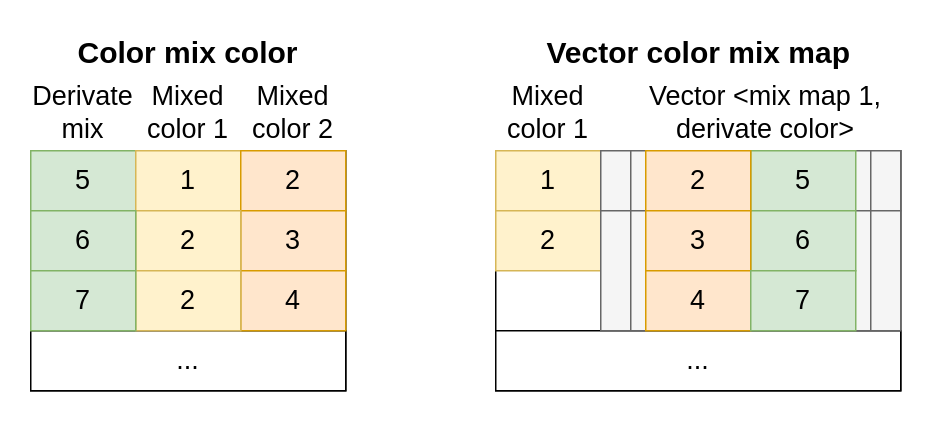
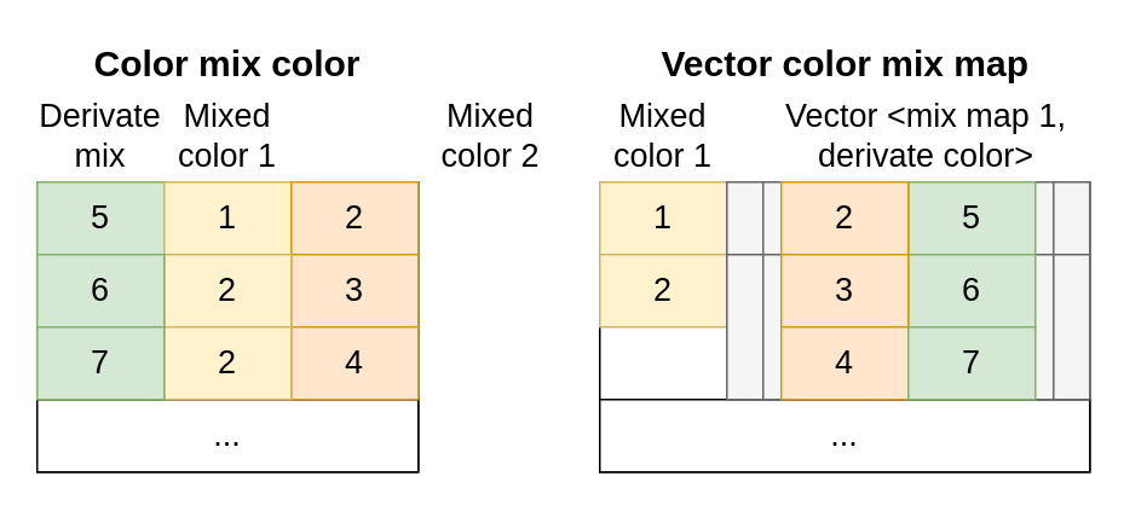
  <mxCell id="0" />
  <mxCell id="1" parent="0" />
  <mxCell id="2" value="" style="rounded=0;whiteSpace=wrap;html=1;" parent="1" vertex="1"><mxGeometry x="20" y="100" width="210" height="160" as="geometry" /></mxCell>
  <mxCell id="3" value="5" style="rounded=0;whiteSpace=wrap;html=1;fontSize=18;fillColor=#d5e8d4;strokeColor=#82b366;" parent="1" vertex="1"><mxGeometry x="20" y="100" width="70" height="40" as="geometry" /></mxCell>
  <mxCell id="4" value="1" style="rounded=0;whiteSpace=wrap;html=1;fontSize=18;fillColor=#fff2cc;strokeColor=#d6b656;" parent="1" vertex="1"><mxGeometry x="90" y="100" width="70" height="40" as="geometry" /></mxCell>
  <mxCell id="5" value="2" style="rounded=0;whiteSpace=wrap;html=1;fontSize=18;fillColor=#ffe6cc;strokeColor=#d79b00;" parent="1" vertex="1"><mxGeometry x="160" y="100" width="70" height="40" as="geometry" /></mxCell>
  <mxCell id="6" value="3" style="rounded=0;whiteSpace=wrap;html=1;fontSize=18;fillColor=#ffe6cc;strokeColor=#d79b00;" parent="1" vertex="1"><mxGeometry x="160" y="140" width="70" height="40" as="geometry" /></mxCell>
  <mxCell id="7" value="2" style="rounded=0;whiteSpace=wrap;html=1;fontSize=18;fillColor=#fff2cc;strokeColor=#d6b656;" parent="1" vertex="1"><mxGeometry x="90" y="140" width="70" height="40" as="geometry" /></mxCell>
  <mxCell id="8" value="6" style="rounded=0;whiteSpace=wrap;html=1;fontSize=18;fillColor=#d5e8d4;strokeColor=#82b366;" parent="1" vertex="1"><mxGeometry x="20" y="140" width="70" height="40" as="geometry" /></mxCell>
  <mxCell id="9" value="..." style="rounded=0;whiteSpace=wrap;html=1;fontSize=18;" parent="1" vertex="1"><mxGeometry x="20" y="220" width="210" height="40" as="geometry" /></mxCell>
  <mxCell id="10" value="Derivate&lt;br&gt;mix" style="text;html=1;strokeColor=none;fillColor=none;align=center;verticalAlign=middle;whiteSpace=wrap;rounded=0;fontSize=18;" parent="1" vertex="1"><mxGeometry x="25" y="60" width="60" height="30" as="geometry" /></mxCell>
  <mxCell id="11" value="Mixed&lt;br&gt;color 1" style="text;html=1;strokeColor=none;fillColor=none;align=center;verticalAlign=middle;whiteSpace=wrap;rounded=0;fontSize=18;" parent="1" vertex="1"><mxGeometry x="95" y="60" width="60" height="30" as="geometry" /></mxCell>
- <mxCell id="12" value="Mixed&lt;br&gt;color 2" style="text;html=1;strokeColor=none;fillColor=none;align=center;verticalAlign=middle;whiteSpace=wrap;rounded=0;fontSize=18;" parent="1" vertex="1"><mxGeometry x="165" y="60" width="60" height="30" as="geometry" /></mxCell>
+ <mxCell id="12" value="Mixed&lt;br&gt;color 2" style="text;html=1;strokeColor=none;fillColor=none;align=center;verticalAlign=middle;whiteSpace=wrap;rounded=0;fontSize=18;" parent="1" vertex="1"><mxGeometry x="240" y="60" width="60" height="30" as="geometry" /></mxCell>
  <mxCell id="13" value="&lt;b&gt;&lt;font style=&quot;font-size: 20px;&quot;&gt;Color mix color&lt;/font&gt;&lt;/b&gt;" style="text;html=1;strokeColor=none;fillColor=none;align=center;verticalAlign=middle;whiteSpace=wrap;rounded=0;fontSize=18;" parent="1" vertex="1"><mxGeometry x="20" y="20" width="210" height="30" as="geometry" /></mxCell>
  <mxCell id="14" value="" style="rounded=0;whiteSpace=wrap;html=1;" parent="1" vertex="1"><mxGeometry x="330" y="100" width="270" height="160" as="geometry" /></mxCell>
  <mxCell id="15" value="1" style="rounded=0;whiteSpace=wrap;html=1;fontSize=18;fillColor=#fff2cc;strokeColor=#d6b656;" parent="1" vertex="1"><mxGeometry x="330" y="100" width="70" height="40" as="geometry" /></mxCell>
  <mxCell id="16" value="..." style="rounded=0;whiteSpace=wrap;html=1;fontSize=18;" parent="1" vertex="1"><mxGeometry x="330" y="220" width="270" height="40" as="geometry" /></mxCell>
  <mxCell id="17" value="Mixed&lt;br&gt;color 1" style="text;html=1;strokeColor=none;fillColor=none;align=center;verticalAlign=middle;whiteSpace=wrap;rounded=0;fontSize=18;" parent="1" vertex="1"><mxGeometry x="335" y="60" width="60" height="30" as="geometry" /></mxCell>
  <mxCell id="18" value="&lt;b&gt;&lt;font style=&quot;font-size: 20px;&quot;&gt;Vector color mix map&lt;/font&gt;&lt;/b&gt;" style="text;html=1;strokeColor=none;fillColor=none;align=center;verticalAlign=middle;whiteSpace=wrap;rounded=0;fontSize=18;" parent="1" vertex="1"><mxGeometry x="352.5" y="20" width="225" height="30" as="geometry" /></mxCell>
  <mxCell id="19" value="2" style="rounded=0;whiteSpace=wrap;html=1;fontSize=18;fillColor=#fff2cc;strokeColor=#d6b656;" parent="1" vertex="1"><mxGeometry x="330" y="140" width="70" height="40" as="geometry" /></mxCell>
  <mxCell id="20" value="4" style="rounded=0;whiteSpace=wrap;html=1;fontSize=18;fillColor=#ffe6cc;strokeColor=#d79b00;" parent="1" vertex="1"><mxGeometry x="160" y="180" width="70" height="40" as="geometry" /></mxCell>
  <mxCell id="21" value="2" style="rounded=0;whiteSpace=wrap;html=1;fontSize=18;fillColor=#fff2cc;strokeColor=#d6b656;" parent="1" vertex="1"><mxGeometry x="90" y="180" width="70" height="40" as="geometry" /></mxCell>
  <mxCell id="22" value="7" style="rounded=0;whiteSpace=wrap;html=1;fontSize=18;fillColor=#d5e8d4;strokeColor=#82b366;" parent="1" vertex="1"><mxGeometry x="20" y="180" width="70" height="40" as="geometry" /></mxCell>
  <mxCell id="23" value="" style="shape=process;whiteSpace=wrap;html=1;backgroundOutline=1;fontSize=20;fillColor=#f5f5f5;fontColor=#333333;strokeColor=#666666;" parent="1" vertex="1"><mxGeometry x="400" y="100" width="200" height="40" as="geometry" /></mxCell>
  <mxCell id="24" value="5" style="rounded=0;whiteSpace=wrap;html=1;fontSize=18;fillColor=#d5e8d4;strokeColor=#82b366;" parent="1" vertex="1"><mxGeometry x="500" y="100" width="70" height="40" as="geometry" /></mxCell>
  <mxCell id="25" value="" style="shape=process;whiteSpace=wrap;html=1;backgroundOutline=1;fontSize=20;fillColor=#f5f5f5;fontColor=#333333;strokeColor=#666666;" parent="1" vertex="1"><mxGeometry x="400" y="140" width="200" height="80" as="geometry" /></mxCell>
  <mxCell id="26" value="6" style="rounded=0;whiteSpace=wrap;html=1;fontSize=18;fillColor=#d5e8d4;strokeColor=#82b366;" parent="1" vertex="1"><mxGeometry x="500" y="140" width="70" height="40" as="geometry" /></mxCell>
  <mxCell id="27" value="Vector &amp;lt;mix map 1, derivate color&amp;gt;" style="text;html=1;strokeColor=none;fillColor=none;align=center;verticalAlign=middle;whiteSpace=wrap;rounded=0;fontSize=18;" parent="1" vertex="1"><mxGeometry x="410" y="60" width="200" height="30" as="geometry" /></mxCell>
  <mxCell id="28" value="2" style="rounded=0;whiteSpace=wrap;html=1;fontSize=18;fillColor=#ffe6cc;strokeColor=#d79b00;" parent="1" vertex="1"><mxGeometry x="430" y="100" width="70" height="40" as="geometry" /></mxCell>
  <mxCell id="29" value="3" style="rounded=0;whiteSpace=wrap;html=1;fontSize=18;fillColor=#ffe6cc;strokeColor=#d79b00;" parent="1" vertex="1"><mxGeometry x="430" y="140" width="70" height="40" as="geometry" /></mxCell>
  <mxCell id="30" value="4" style="rounded=0;whiteSpace=wrap;html=1;fontSize=18;fillColor=#ffe6cc;strokeColor=#d79b00;" parent="1" vertex="1"><mxGeometry x="430" y="180" width="70" height="40" as="geometry" /></mxCell>
  <mxCell id="31" value="7" style="rounded=0;whiteSpace=wrap;html=1;fontSize=18;fillColor=#d5e8d4;strokeColor=#82b366;" parent="1" vertex="1"><mxGeometry x="500" y="180" width="70" height="40" as="geometry" /></mxCell>
